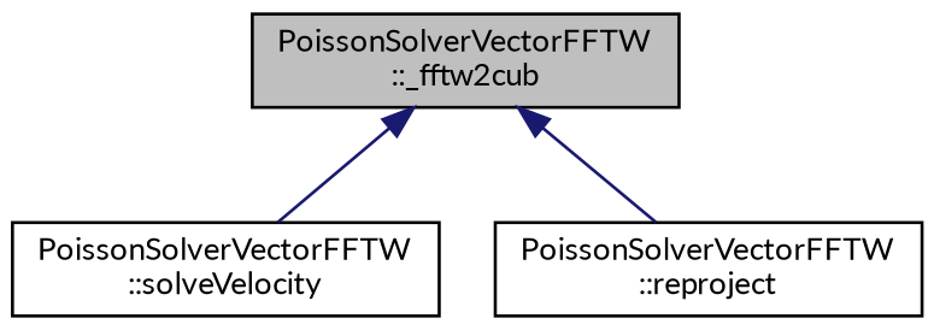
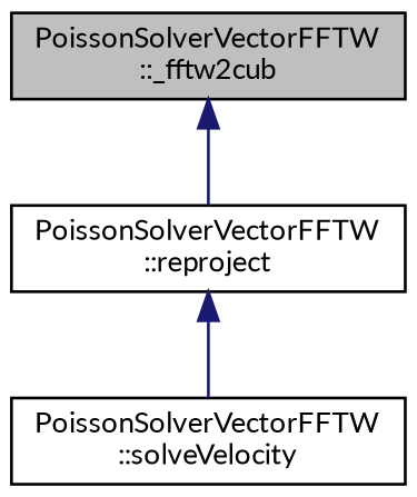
  digraph {
    fontname=Lato
    rankdir=TB
    node [color=black fillcolor=white fontname=Lato fontsize=10 shape=record style=filled]
    edge [color=midnightblue dir=back fontname=Lato fontsize=10 labelfontname=Helvetica labelfontsize=10 style=solid]
    n1 [fillcolor=grey75 fontcolor=black height=0.2 label="PoissonSolverVectorFFTW\l::_fftw2cub" width=0.4]
    n2 [height=0.2 label="PoissonSolverVectorFFTW\l::solveVelocity" width=0.4]
    n3 [height=0.2 label="PoissonSolverVectorFFTW\l::reproject" width=0.4]
-   n1 -> n2
+   n3 -> n2
    n1 -> n3
  }
